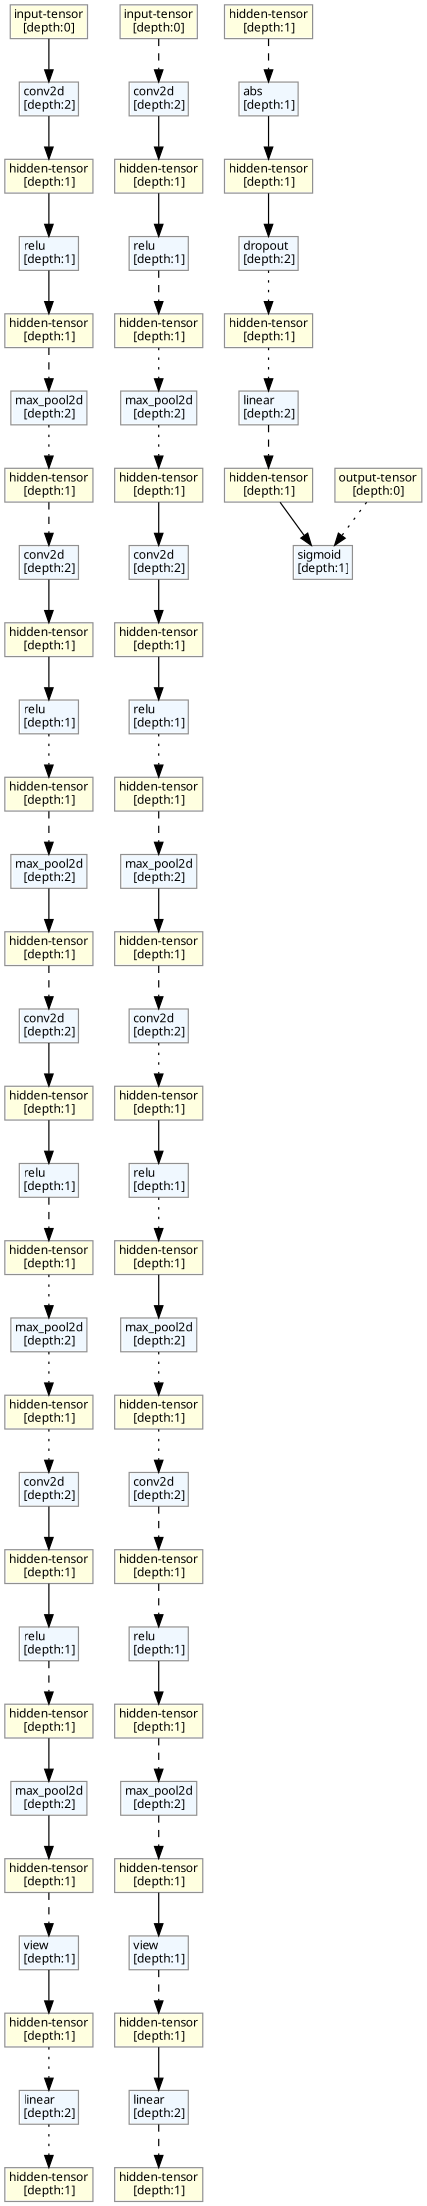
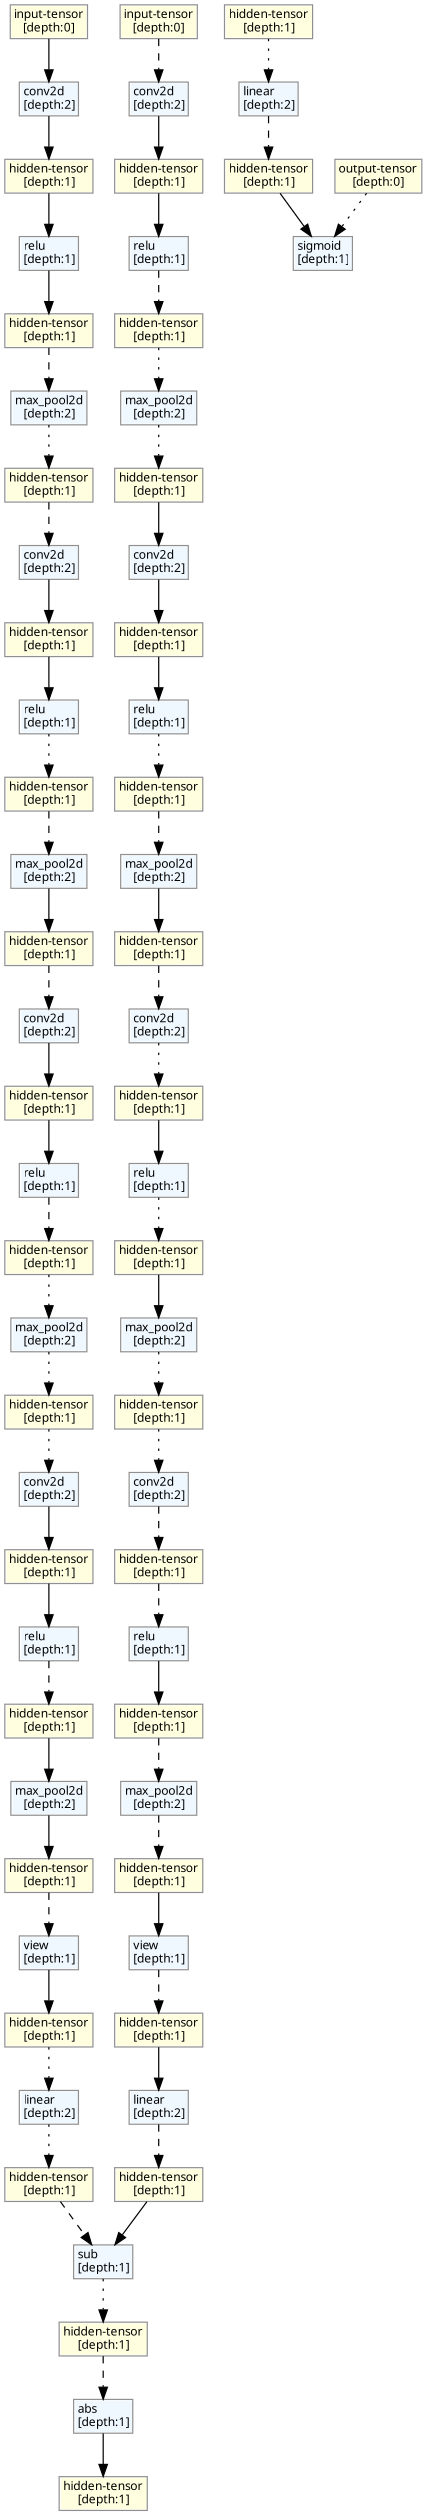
  strict digraph {
    ordering=in
    rankdir=TB
    node [align=left color="#909090" fillcolor="#ffffff90" fontname="Linux libertine" fontsize=10 margin=0 ranksep=0.1 shape=plaintext style=filled]
    edge [fontsize=10 style=solid]
    n1 [height=0.2 label=<                     <TABLE BORDER="1" CELLBORDER="0"                     CELLSPACING="0" CELLPADDING="2">                         <TR>                             <TD BGCOLOR="lightyellow" ALIGN="LEFT">input-tensor<BR ALIGN="LEFT"/>[depth:0]</TD>                         </TR>                                              </TABLE>>]
    n2 [height=0.2 label=<                     <TABLE BORDER="1" CELLBORDER="0"                     CELLSPACING="0" CELLPADDING="2">                         <TR>                             <TD BGCOLOR="aliceblue" ALIGN="LEFT">conv2d<BR ALIGN="LEFT"/>[depth:2]</TD>                         </TR>                                              </TABLE>>]
    n3 [height=0.2 label=<                     <TABLE BORDER="1" CELLBORDER="0"                     CELLSPACING="0" CELLPADDING="2">                         <TR>                             <TD BGCOLOR="lightyellow" ALIGN="LEFT">hidden-tensor<BR ALIGN="LEFT"/>[depth:1]</TD>                         </TR>                                              </TABLE>>]
    n4 [height=0.2 label=<                     <TABLE BORDER="1" CELLBORDER="0"                     CELLSPACING="0" CELLPADDING="2">                         <TR>                             <TD BGCOLOR="lightyellow" ALIGN="LEFT">input-tensor<BR ALIGN="LEFT"/>[depth:0]</TD>                         </TR>                                              </TABLE>>]
    n5 [height=0.2 label=<                     <TABLE BORDER="1" CELLBORDER="0"                     CELLSPACING="0" CELLPADDING="2">                         <TR>                             <TD BGCOLOR="aliceblue" ALIGN="LEFT">conv2d<BR ALIGN="LEFT"/>[depth:2]</TD>                         </TR>                                              </TABLE>>]
    n6 [height=0.2 label=<                     <TABLE BORDER="1" CELLBORDER="0"                     CELLSPACING="0" CELLPADDING="2">                         <TR>                             <TD BGCOLOR="lightyellow" ALIGN="LEFT">hidden-tensor<BR ALIGN="LEFT"/>[depth:1]</TD>                         </TR>                                              </TABLE>>]
    n7 [height=0.2 label=<                     <TABLE BORDER="1" CELLBORDER="0"                     CELLSPACING="0" CELLPADDING="2">                         <TR>                             <TD BGCOLOR="aliceblue" ALIGN="LEFT">relu<BR ALIGN="LEFT"/>[depth:1]</TD>                         </TR>                                              </TABLE>>]
    n8 [height=0.2 label=<                     <TABLE BORDER="1" CELLBORDER="0"                     CELLSPACING="0" CELLPADDING="2">                         <TR>                             <TD BGCOLOR="lightyellow" ALIGN="LEFT">hidden-tensor<BR ALIGN="LEFT"/>[depth:1]</TD>                         </TR>                                              </TABLE>>]
    n9 [height=0.2 label=<                     <TABLE BORDER="1" CELLBORDER="0"                     CELLSPACING="0" CELLPADDING="2">                         <TR>                             <TD BGCOLOR="aliceblue" ALIGN="LEFT">max_pool2d<BR ALIGN="LEFT"/>[depth:2]</TD>                         </TR>                                              </TABLE>>]
    n10 [height=0.2 label=<                     <TABLE BORDER="1" CELLBORDER="0"                     CELLSPACING="0" CELLPADDING="2">                         <TR>                             <TD BGCOLOR="lightyellow" ALIGN="LEFT">hidden-tensor<BR ALIGN="LEFT"/>[depth:1]</TD>                         </TR>                                              </TABLE>>]
    n11 [height=0.2 label=<                     <TABLE BORDER="1" CELLBORDER="0"                     CELLSPACING="0" CELLPADDING="2">                         <TR>                             <TD BGCOLOR="aliceblue" ALIGN="LEFT">conv2d<BR ALIGN="LEFT"/>[depth:2]</TD>                         </TR>                                              </TABLE>>]
    n12 [height=0.2 label=<                     <TABLE BORDER="1" CELLBORDER="0"                     CELLSPACING="0" CELLPADDING="2">                         <TR>                             <TD BGCOLOR="lightyellow" ALIGN="LEFT">hidden-tensor<BR ALIGN="LEFT"/>[depth:1]</TD>                         </TR>                                              </TABLE>>]
    n13 [height=0.2 label=<                     <TABLE BORDER="1" CELLBORDER="0"                     CELLSPACING="0" CELLPADDING="2">                         <TR>                             <TD BGCOLOR="aliceblue" ALIGN="LEFT">relu<BR ALIGN="LEFT"/>[depth:1]</TD>                         </TR>                                              </TABLE>>]
    n14 [height=0.2 label=<                     <TABLE BORDER="1" CELLBORDER="0"                     CELLSPACING="0" CELLPADDING="2">                         <TR>                             <TD BGCOLOR="lightyellow" ALIGN="LEFT">hidden-tensor<BR ALIGN="LEFT"/>[depth:1]</TD>                         </TR>                                              </TABLE>>]
    n15 [height=0.2 label=<                     <TABLE BORDER="1" CELLBORDER="0"                     CELLSPACING="0" CELLPADDING="2">                         <TR>                             <TD BGCOLOR="aliceblue" ALIGN="LEFT">max_pool2d<BR ALIGN="LEFT"/>[depth:2]</TD>                         </TR>                                              </TABLE>>]
    n16 [height=0.2 label=<                     <TABLE BORDER="1" CELLBORDER="0"                     CELLSPACING="0" CELLPADDING="2">                         <TR>                             <TD BGCOLOR="lightyellow" ALIGN="LEFT">hidden-tensor<BR ALIGN="LEFT"/>[depth:1]</TD>                         </TR>                                              </TABLE>>]
    n17 [height=0.2 label=<                     <TABLE BORDER="1" CELLBORDER="0"                     CELLSPACING="0" CELLPADDING="2">                         <TR>                             <TD BGCOLOR="aliceblue" ALIGN="LEFT">conv2d<BR ALIGN="LEFT"/>[depth:2]</TD>                         </TR>                                              </TABLE>>]
    n18 [height=0.2 label=<                     <TABLE BORDER="1" CELLBORDER="0"                     CELLSPACING="0" CELLPADDING="2">                         <TR>                             <TD BGCOLOR="lightyellow" ALIGN="LEFT">hidden-tensor<BR ALIGN="LEFT"/>[depth:1]</TD>                         </TR>                                              </TABLE>>]
    n19 [height=0.2 label=<                     <TABLE BORDER="1" CELLBORDER="0"                     CELLSPACING="0" CELLPADDING="2">                         <TR>                             <TD BGCOLOR="aliceblue" ALIGN="LEFT">relu<BR ALIGN="LEFT"/>[depth:1]</TD>                         </TR>                                              </TABLE>>]
    n20 [height=0.2 label=<                     <TABLE BORDER="1" CELLBORDER="0"                     CELLSPACING="0" CELLPADDING="2">                         <TR>                             <TD BGCOLOR="lightyellow" ALIGN="LEFT">hidden-tensor<BR ALIGN="LEFT"/>[depth:1]</TD>                         </TR>                                              </TABLE>>]
    n21 [height=0.2 label=<                     <TABLE BORDER="1" CELLBORDER="0"                     CELLSPACING="0" CELLPADDING="2">                         <TR>                             <TD BGCOLOR="aliceblue" ALIGN="LEFT">max_pool2d<BR ALIGN="LEFT"/>[depth:2]</TD>                         </TR>                                              </TABLE>>]
    n22 [height=0.2 label=<                     <TABLE BORDER="1" CELLBORDER="0"                     CELLSPACING="0" CELLPADDING="2">                         <TR>                             <TD BGCOLOR="lightyellow" ALIGN="LEFT">hidden-tensor<BR ALIGN="LEFT"/>[depth:1]</TD>                         </TR>                                              </TABLE>>]
    n23 [height=0.2 label=<                     <TABLE BORDER="1" CELLBORDER="0"                     CELLSPACING="0" CELLPADDING="2">                         <TR>                             <TD BGCOLOR="aliceblue" ALIGN="LEFT">conv2d<BR ALIGN="LEFT"/>[depth:2]</TD>                         </TR>                                              </TABLE>>]
    n24 [height=0.2 label=<                     <TABLE BORDER="1" CELLBORDER="0"                     CELLSPACING="0" CELLPADDING="2">                         <TR>                             <TD BGCOLOR="lightyellow" ALIGN="LEFT">hidden-tensor<BR ALIGN="LEFT"/>[depth:1]</TD>                         </TR>                                              </TABLE>>]
    n25 [height=0.2 label=<                     <TABLE BORDER="1" CELLBORDER="0"                     CELLSPACING="0" CELLPADDING="2">                         <TR>                             <TD BGCOLOR="aliceblue" ALIGN="LEFT">relu<BR ALIGN="LEFT"/>[depth:1]</TD>                         </TR>                                              </TABLE>>]
    n26 [height=0.2 label=<                     <TABLE BORDER="1" CELLBORDER="0"                     CELLSPACING="0" CELLPADDING="2">                         <TR>                             <TD BGCOLOR="lightyellow" ALIGN="LEFT">hidden-tensor<BR ALIGN="LEFT"/>[depth:1]</TD>                         </TR>                                              </TABLE>>]
    n27 [height=0.2 label=<                     <TABLE BORDER="1" CELLBORDER="0"                     CELLSPACING="0" CELLPADDING="2">                         <TR>                             <TD BGCOLOR="aliceblue" ALIGN="LEFT">max_pool2d<BR ALIGN="LEFT"/>[depth:2]</TD>                         </TR>                                              </TABLE>>]
    n28 [height=0.2 label=<                     <TABLE BORDER="1" CELLBORDER="0"                     CELLSPACING="0" CELLPADDING="2">                         <TR>                             <TD BGCOLOR="lightyellow" ALIGN="LEFT">hidden-tensor<BR ALIGN="LEFT"/>[depth:1]</TD>                         </TR>                                              </TABLE>>]
    n29 [height=0.2 label=<                     <TABLE BORDER="1" CELLBORDER="0"                     CELLSPACING="0" CELLPADDING="2">                         <TR>                             <TD BGCOLOR="aliceblue" ALIGN="LEFT">view<BR ALIGN="LEFT"/>[depth:1]</TD>                         </TR>                                              </TABLE>>]
    n30 [height=0.2 label=<                     <TABLE BORDER="1" CELLBORDER="0"                     CELLSPACING="0" CELLPADDING="2">                         <TR>                             <TD BGCOLOR="lightyellow" ALIGN="LEFT">hidden-tensor<BR ALIGN="LEFT"/>[depth:1]</TD>                         </TR>                                              </TABLE>>]
    n31 [height=0.2 label=<                     <TABLE BORDER="1" CELLBORDER="0"                     CELLSPACING="0" CELLPADDING="2">                         <TR>                             <TD BGCOLOR="aliceblue" ALIGN="LEFT">relu<BR ALIGN="LEFT"/>[depth:1]</TD>                         </TR>                                              </TABLE>>]
    n32 [height=0.2 label=<                     <TABLE BORDER="1" CELLBORDER="0"                     CELLSPACING="0" CELLPADDING="2">                         <TR>                             <TD BGCOLOR="lightyellow" ALIGN="LEFT">hidden-tensor<BR ALIGN="LEFT"/>[depth:1]</TD>                         </TR>                                              </TABLE>>]
    n33 [height=0.2 label=<                     <TABLE BORDER="1" CELLBORDER="0"                     CELLSPACING="0" CELLPADDING="2">                         <TR>                             <TD BGCOLOR="aliceblue" ALIGN="LEFT">max_pool2d<BR ALIGN="LEFT"/>[depth:2]</TD>                         </TR>                                              </TABLE>>]
    n34 [height=0.2 label=<                     <TABLE BORDER="1" CELLBORDER="0"                     CELLSPACING="0" CELLPADDING="2">                         <TR>                             <TD BGCOLOR="lightyellow" ALIGN="LEFT">hidden-tensor<BR ALIGN="LEFT"/>[depth:1]</TD>                         </TR>                                              </TABLE>>]
    n35 [height=0.2 label=<                     <TABLE BORDER="1" CELLBORDER="0"                     CELLSPACING="0" CELLPADDING="2">                         <TR>                             <TD BGCOLOR="aliceblue" ALIGN="LEFT">conv2d<BR ALIGN="LEFT"/>[depth:2]</TD>                         </TR>                                              </TABLE>>]
    n36 [height=0.2 label=<                     <TABLE BORDER="1" CELLBORDER="0"                     CELLSPACING="0" CELLPADDING="2">                         <TR>                             <TD BGCOLOR="lightyellow" ALIGN="LEFT">hidden-tensor<BR ALIGN="LEFT"/>[depth:1]</TD>                         </TR>                                              </TABLE>>]
    n37 [height=0.2 label=<                     <TABLE BORDER="1" CELLBORDER="0"                     CELLSPACING="0" CELLPADDING="2">                         <TR>                             <TD BGCOLOR="aliceblue" ALIGN="LEFT">relu<BR ALIGN="LEFT"/>[depth:1]</TD>                         </TR>                                              </TABLE>>]
    n38 [height=0.2 label=<                     <TABLE BORDER="1" CELLBORDER="0"                     CELLSPACING="0" CELLPADDING="2">                         <TR>                             <TD BGCOLOR="lightyellow" ALIGN="LEFT">hidden-tensor<BR ALIGN="LEFT"/>[depth:1]</TD>                         </TR>                                              </TABLE>>]
    n39 [height=0.2 label=<                     <TABLE BORDER="1" CELLBORDER="0"                     CELLSPACING="0" CELLPADDING="2">                         <TR>                             <TD BGCOLOR="aliceblue" ALIGN="LEFT">max_pool2d<BR ALIGN="LEFT"/>[depth:2]</TD>                         </TR>                                              </TABLE>>]
    n40 [height=0.2 label=<                     <TABLE BORDER="1" CELLBORDER="0"                     CELLSPACING="0" CELLPADDING="2">                         <TR>                             <TD BGCOLOR="lightyellow" ALIGN="LEFT">hidden-tensor<BR ALIGN="LEFT"/>[depth:1]</TD>                         </TR>                                              </TABLE>>]
    n41 [height=0.2 label=<                     <TABLE BORDER="1" CELLBORDER="0"                     CELLSPACING="0" CELLPADDING="2">                         <TR>                             <TD BGCOLOR="aliceblue" ALIGN="LEFT">conv2d<BR ALIGN="LEFT"/>[depth:2]</TD>                         </TR>                                              </TABLE>>]
    n42 [height=0.2 label=<                     <TABLE BORDER="1" CELLBORDER="0"                     CELLSPACING="0" CELLPADDING="2">                         <TR>                             <TD BGCOLOR="lightyellow" ALIGN="LEFT">hidden-tensor<BR ALIGN="LEFT"/>[depth:1]</TD>                         </TR>                                              </TABLE>>]
    n43 [height=0.2 label=<                     <TABLE BORDER="1" CELLBORDER="0"                     CELLSPACING="0" CELLPADDING="2">                         <TR>                             <TD BGCOLOR="aliceblue" ALIGN="LEFT">relu<BR ALIGN="LEFT"/>[depth:1]</TD>                         </TR>                                              </TABLE>>]
    n44 [height=0.2 label=<                     <TABLE BORDER="1" CELLBORDER="0"                     CELLSPACING="0" CELLPADDING="2">                         <TR>                             <TD BGCOLOR="lightyellow" ALIGN="LEFT">hidden-tensor<BR ALIGN="LEFT"/>[depth:1]</TD>                         </TR>                                              </TABLE>>]
    n45 [height=0.2 label=<                     <TABLE BORDER="1" CELLBORDER="0"                     CELLSPACING="0" CELLPADDING="2">                         <TR>                             <TD BGCOLOR="aliceblue" ALIGN="LEFT">max_pool2d<BR ALIGN="LEFT"/>[depth:2]</TD>                         </TR>                                              </TABLE>>]
    n46 [height=0.2 label=<                     <TABLE BORDER="1" CELLBORDER="0"                     CELLSPACING="0" CELLPADDING="2">                         <TR>                             <TD BGCOLOR="lightyellow" ALIGN="LEFT">hidden-tensor<BR ALIGN="LEFT"/>[depth:1]</TD>                         </TR>                                              </TABLE>>]
    n47 [height=0.2 label=<                     <TABLE BORDER="1" CELLBORDER="0"                     CELLSPACING="0" CELLPADDING="2">                         <TR>                             <TD BGCOLOR="aliceblue" ALIGN="LEFT">conv2d<BR ALIGN="LEFT"/>[depth:2]</TD>                         </TR>                                              </TABLE>>]
    n48 [height=0.2 label=<                     <TABLE BORDER="1" CELLBORDER="0"                     CELLSPACING="0" CELLPADDING="2">                         <TR>                             <TD BGCOLOR="lightyellow" ALIGN="LEFT">hidden-tensor<BR ALIGN="LEFT"/>[depth:1]</TD>                         </TR>                                              </TABLE>>]
    n49 [height=0.2 label=<                     <TABLE BORDER="1" CELLBORDER="0"                     CELLSPACING="0" CELLPADDING="2">                         <TR>                             <TD BGCOLOR="aliceblue" ALIGN="LEFT">relu<BR ALIGN="LEFT"/>[depth:1]</TD>                         </TR>                                              </TABLE>>]
    n50 [height=0.2 label=<                     <TABLE BORDER="1" CELLBORDER="0"                     CELLSPACING="0" CELLPADDING="2">                         <TR>                             <TD BGCOLOR="lightyellow" ALIGN="LEFT">hidden-tensor<BR ALIGN="LEFT"/>[depth:1]</TD>                         </TR>                                              </TABLE>>]
    n51 [height=0.2 label=<                     <TABLE BORDER="1" CELLBORDER="0"                     CELLSPACING="0" CELLPADDING="2">                         <TR>                             <TD BGCOLOR="aliceblue" ALIGN="LEFT">max_pool2d<BR ALIGN="LEFT"/>[depth:2]</TD>                         </TR>                                              </TABLE>>]
    n52 [height=0.2 label=<                     <TABLE BORDER="1" CELLBORDER="0"                     CELLSPACING="0" CELLPADDING="2">                         <TR>                             <TD BGCOLOR="lightyellow" ALIGN="LEFT">hidden-tensor<BR ALIGN="LEFT"/>[depth:1]</TD>                         </TR>                                              </TABLE>>]
    n53 [height=0.2 label=<                     <TABLE BORDER="1" CELLBORDER="0"                     CELLSPACING="0" CELLPADDING="2">                         <TR>                             <TD BGCOLOR="aliceblue" ALIGN="LEFT">view<BR ALIGN="LEFT"/>[depth:1]</TD>                         </TR>                                              </TABLE>>]
    n54 [height=0.2 label=<                     <TABLE BORDER="1" CELLBORDER="0"                     CELLSPACING="0" CELLPADDING="2">                         <TR>                             <TD BGCOLOR="lightyellow" ALIGN="LEFT">hidden-tensor<BR ALIGN="LEFT"/>[depth:1]</TD>                         </TR>                                              </TABLE>>]
    n55 [height=0.2 label=<                     <TABLE BORDER="1" CELLBORDER="0"                     CELLSPACING="0" CELLPADDING="2">                         <TR>                             <TD BGCOLOR="aliceblue" ALIGN="LEFT">linear<BR ALIGN="LEFT"/>[depth:2]</TD>                         </TR>                                              </TABLE>>]
    n56 [height=0.2 label=<                     <TABLE BORDER="1" CELLBORDER="0"                     CELLSPACING="0" CELLPADDING="2">                         <TR>                             <TD BGCOLOR="lightyellow" ALIGN="LEFT">hidden-tensor<BR ALIGN="LEFT"/>[depth:1]</TD>                         </TR>                                              </TABLE>>]
    n57 [height=0.2 label=<                     <TABLE BORDER="1" CELLBORDER="0"                     CELLSPACING="0" CELLPADDING="2">                         <TR>                             <TD BGCOLOR="aliceblue" ALIGN="LEFT">linear<BR ALIGN="LEFT"/>[depth:2]</TD>                         </TR>                                              </TABLE>>]
    n58 [height=0.2 label=<                     <TABLE BORDER="1" CELLBORDER="0"                     CELLSPACING="0" CELLPADDING="2">                         <TR>                             <TD BGCOLOR="lightyellow" ALIGN="LEFT">hidden-tensor<BR ALIGN="LEFT"/>[depth:1]</TD>                         </TR>                                              </TABLE>>]
+   n59 [height=0.2 label=<                     <TABLE BORDER="1" CELLBORDER="0"                     CELLSPACING="0" CELLPADDING="2">                         <TR>                             <TD BGCOLOR="aliceblue" ALIGN="LEFT">sub<BR ALIGN="LEFT"/>[depth:1]</TD>                         </TR>                                              </TABLE>>]
    n60 [height=0.2 label=<                     <TABLE BORDER="1" CELLBORDER="0"                     CELLSPACING="0" CELLPADDING="2">                         <TR>                             <TD BGCOLOR="lightyellow" ALIGN="LEFT">hidden-tensor<BR ALIGN="LEFT"/>[depth:1]</TD>                         </TR>                                              </TABLE>>]
    n61 [height=0.2 label=<                     <TABLE BORDER="1" CELLBORDER="0"                     CELLSPACING="0" CELLPADDING="2">                         <TR>                             <TD BGCOLOR="aliceblue" ALIGN="LEFT">abs<BR ALIGN="LEFT"/>[depth:1]</TD>                         </TR>                                              </TABLE>>]
    n62 [height=0.2 label=<                     <TABLE BORDER="1" CELLBORDER="0"                     CELLSPACING="0" CELLPADDING="2">                         <TR>                             <TD BGCOLOR="lightyellow" ALIGN="LEFT">hidden-tensor<BR ALIGN="LEFT"/>[depth:1]</TD>                         </TR>                                              </TABLE>>]
-   n63 [height=0.2 label=<                     <TABLE BORDER="1" CELLBORDER="0"                     CELLSPACING="0" CELLPADDING="2">                         <TR>                             <TD BGCOLOR="aliceblue" ALIGN="LEFT">dropout<BR ALIGN="LEFT"/>[depth:2]</TD>                         </TR>                                              </TABLE>>]
    n64 [height=0.2 label=<                     <TABLE BORDER="1" CELLBORDER="0"                     CELLSPACING="0" CELLPADDING="2">                         <TR>                             <TD BGCOLOR="lightyellow" ALIGN="LEFT">hidden-tensor<BR ALIGN="LEFT"/>[depth:1]</TD>                         </TR>                                              </TABLE>>]
    n65 [height=0.2 label=<                     <TABLE BORDER="1" CELLBORDER="0"                     CELLSPACING="0" CELLPADDING="2">                         <TR>                             <TD BGCOLOR="aliceblue" ALIGN="LEFT">linear<BR ALIGN="LEFT"/>[depth:2]</TD>                         </TR>                                              </TABLE>>]
    n66 [height=0.2 label=<                     <TABLE BORDER="1" CELLBORDER="0"                     CELLSPACING="0" CELLPADDING="2">                         <TR>                             <TD BGCOLOR="lightyellow" ALIGN="LEFT">hidden-tensor<BR ALIGN="LEFT"/>[depth:1]</TD>                         </TR>                                              </TABLE>>]
    n67 [height=0.2 label=<                     <TABLE BORDER="1" CELLBORDER="0"                     CELLSPACING="0" CELLPADDING="2">                         <TR>                             <TD BGCOLOR="aliceblue" ALIGN="LEFT">sigmoid<BR ALIGN="LEFT"/>[depth:1]</TD>                         </TR>                                              </TABLE>>]
    n68 [height=0.2 label=<                     <TABLE BORDER="1" CELLBORDER="0"                     CELLSPACING="0" CELLPADDING="2">                         <TR>                             <TD BGCOLOR="lightyellow" ALIGN="LEFT">output-tensor<BR ALIGN="LEFT"/>[depth:0]</TD>                         </TR>                                              </TABLE>>]
    n1 -> n2
    n2 -> n3
    n3 -> n7
    n4 -> n5 [style=dashed]
    n5 -> n6
    n6 -> n31
    n7 -> n8
    n8 -> n9 [style=dashed]
    n9 -> n10 [style=dotted]
    n10 -> n11 [style=dashed]
    n11 -> n12
    n12 -> n13
    n13 -> n14 [style=dotted]
    n14 -> n15 [style=dashed]
    n15 -> n16
    n16 -> n17 [style=dashed]
    n17 -> n18
    n18 -> n19
    n19 -> n20 [style=dashed]
    n20 -> n21 [style=dotted]
    n21 -> n22 [style=dotted]
    n22 -> n23 [style=dotted]
    n23 -> n24
    n24 -> n25
    n25 -> n26 [style=dashed]
    n26 -> n27
    n27 -> n28
    n28 -> n29 [style=dashed]
    n29 -> n30
    n30 -> n55 [style=dotted]
    n31 -> n32 [style=dashed]
    n32 -> n33 [style=dotted]
    n33 -> n34 [style=dotted]
    n34 -> n35
    n35 -> n36
    n36 -> n37
    n37 -> n38 [style=dotted]
    n38 -> n39 [style=dashed]
    n39 -> n40
    n40 -> n41 [style=dashed]
    n41 -> n42 [style=dotted]
    n42 -> n43
    n43 -> n44 [style=dotted]
    n44 -> n45
    n45 -> n46 [style=dotted]
    n46 -> n47 [style=dotted]
    n47 -> n48 [style=dashed]
    n48 -> n49 [style=dashed]
    n49 -> n50
    n50 -> n51 [style=dashed]
    n51 -> n52 [style=dashed]
    n52 -> n53
    n53 -> n54 [style=dashed]
    n54 -> n57
    n55 -> n56 [style=dotted]
+   n56 -> n59 [style=dashed]
    n57 -> n58 [style=dashed]
+   n58 -> n59
+   n59 -> n60 [style=dotted]
    n60 -> n61 [style=dashed]
    n61 -> n62
-   n62 -> n63
-   n63 -> n64 [style=dotted]
    n64 -> n65 [style=dotted]
    n65 -> n66 [style=dashed]
    n66 -> n67
    n68 -> n67 [style=dotted]
  }
